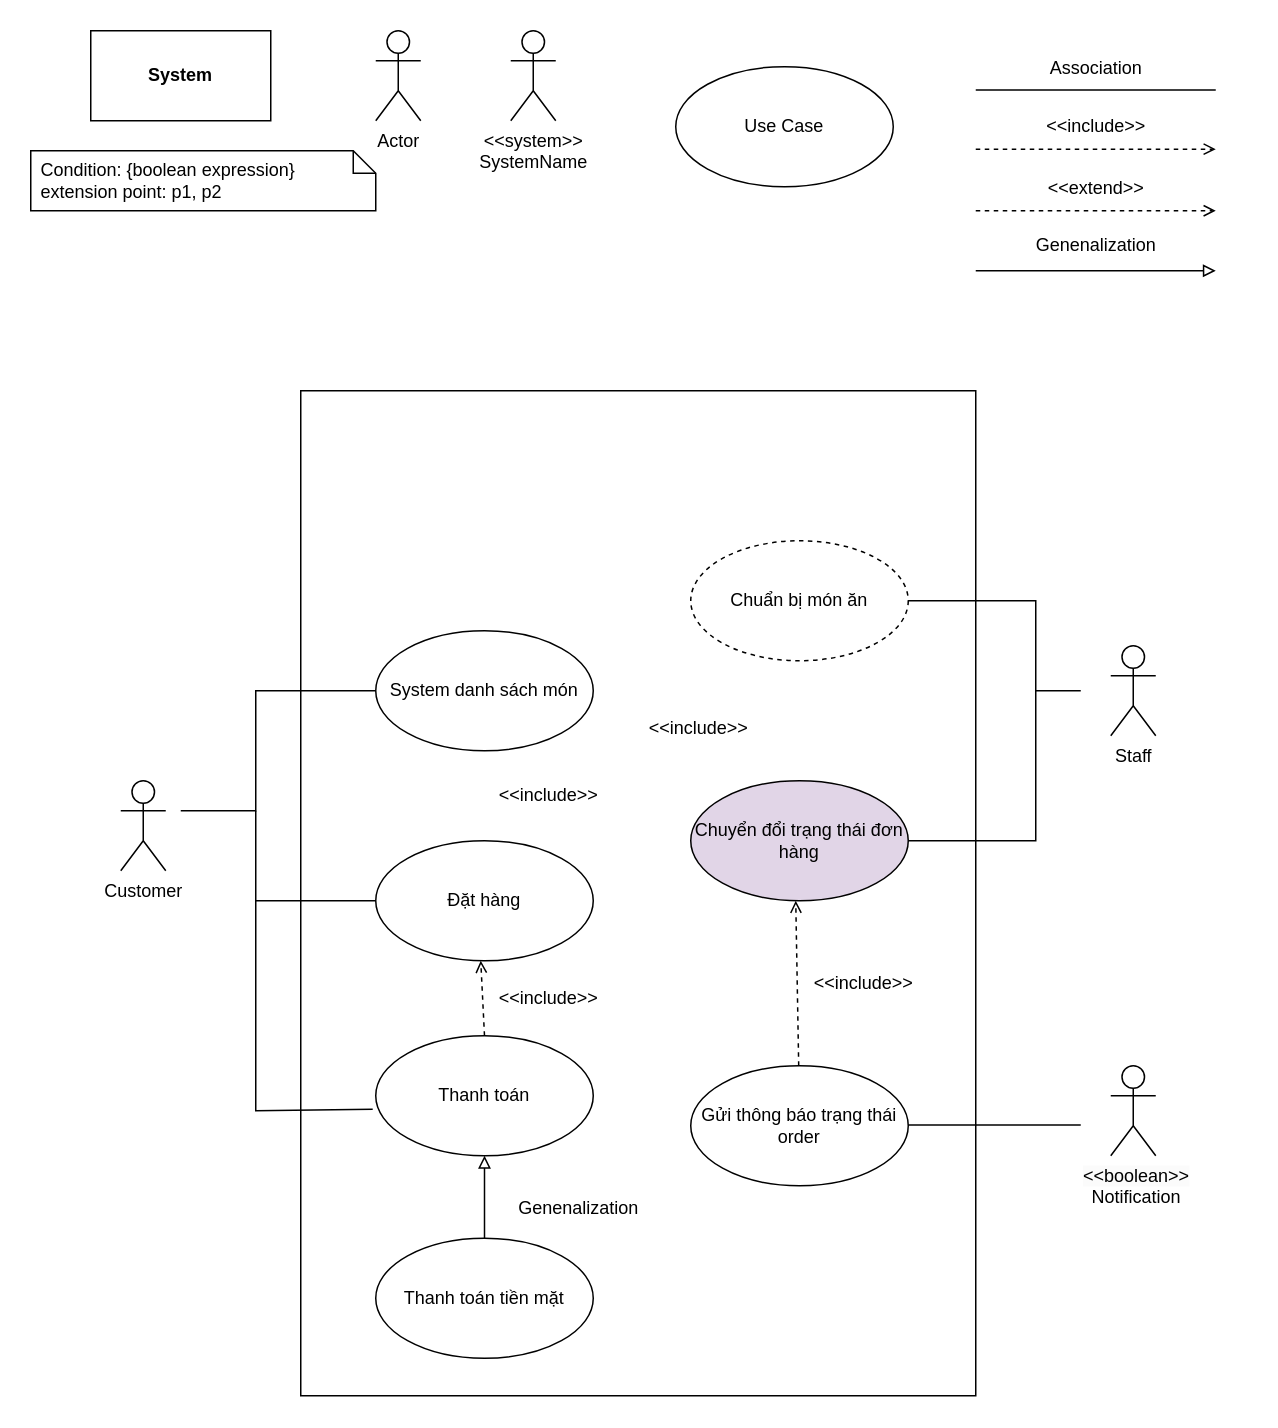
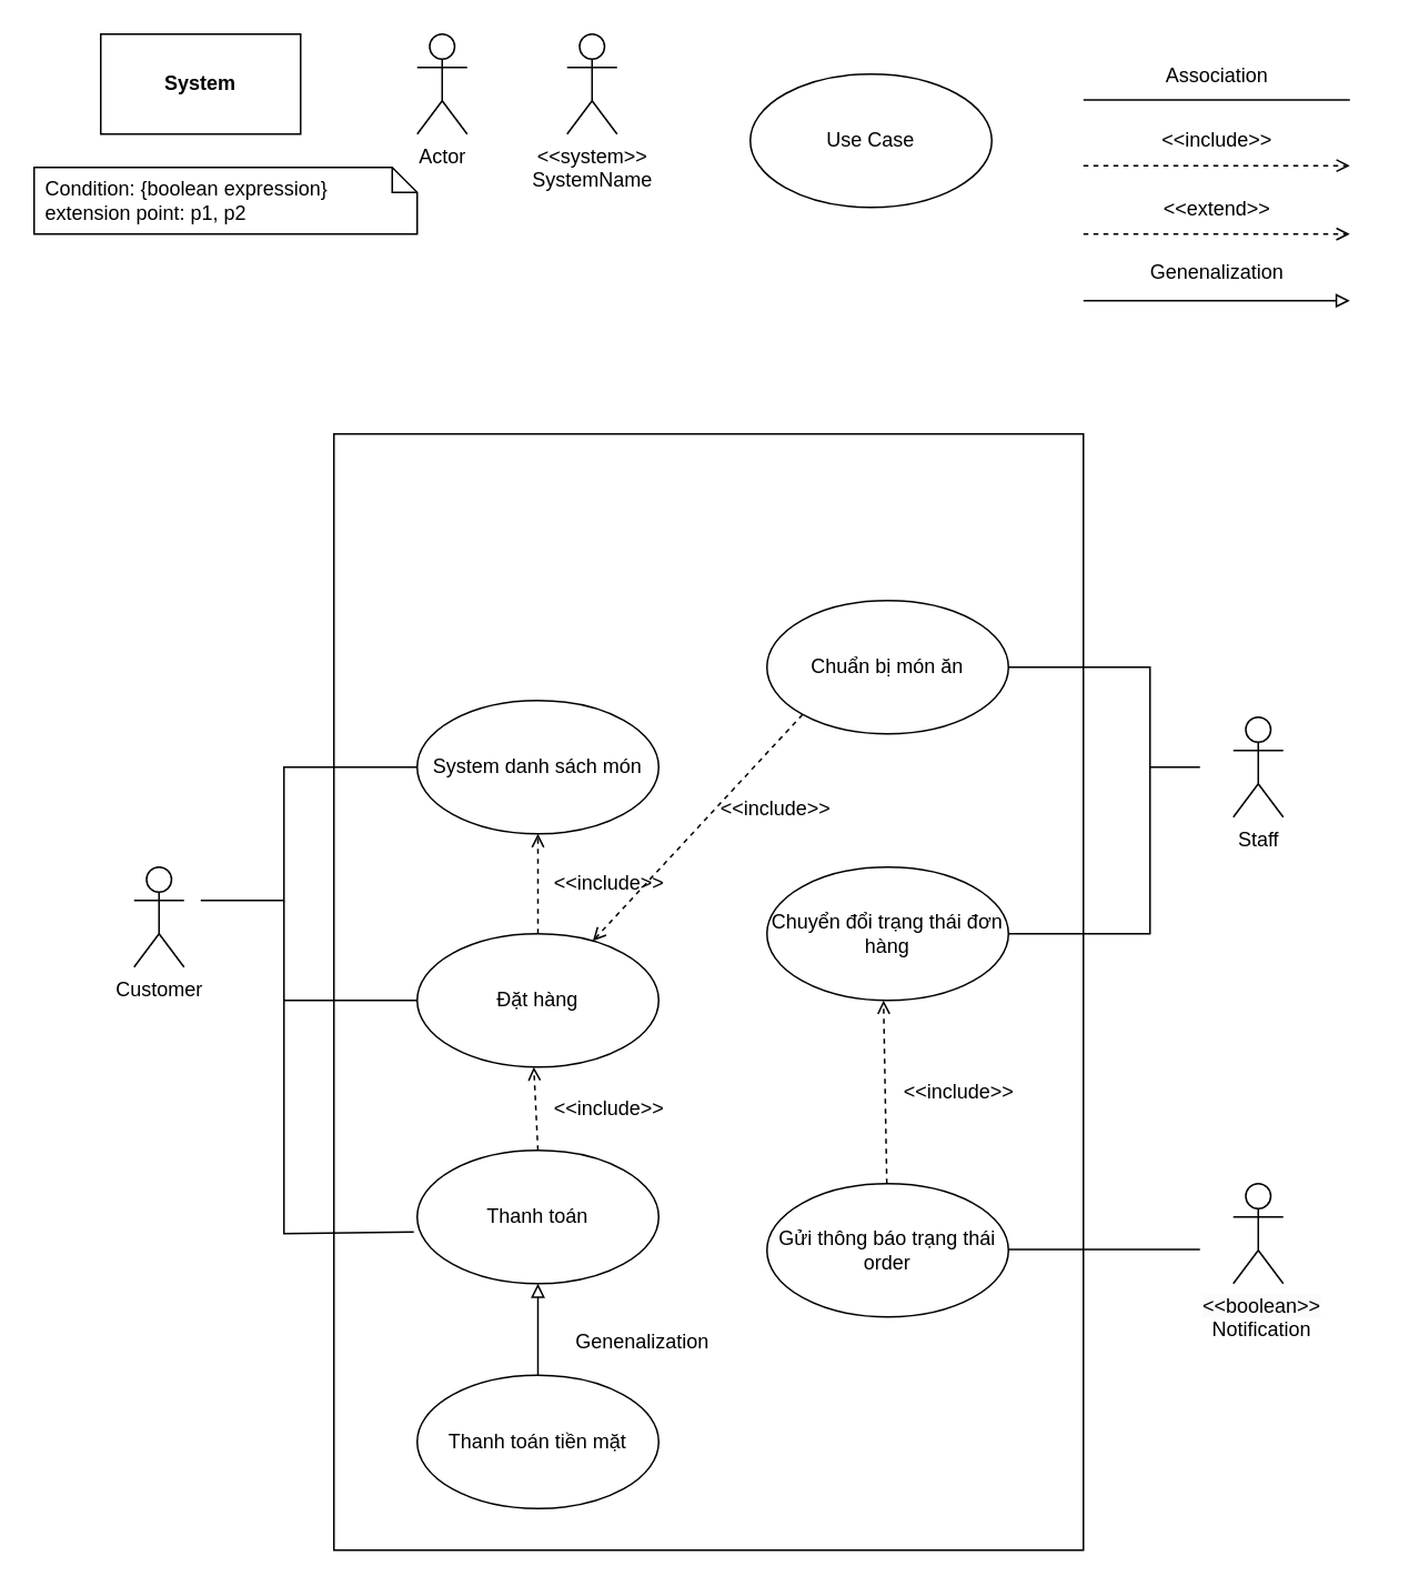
  <mxCell id="0" />
  <mxCell id="1" parent="0" />
  <mxCell id="2" value="&lt;b&gt;System&lt;/b&gt;" style="rounded=0;whiteSpace=wrap;html=1;" parent="1" vertex="1"><mxGeometry x="60" y="20" width="120" height="60" as="geometry" /></mxCell>
  <mxCell id="3" value="Actor" style="shape=umlActor;verticalLabelPosition=bottom;verticalAlign=top;html=1;outlineConnect=0;" parent="1" vertex="1"><mxGeometry x="250" y="20" width="30" height="60" as="geometry" /></mxCell>
  <mxCell id="4" value="&amp;lt;&amp;lt;system&amp;gt;&amp;gt;&lt;br&gt;SystemName" style="shape=umlActor;verticalLabelPosition=bottom;verticalAlign=top;html=1;outlineConnect=0;" parent="1" vertex="1"><mxGeometry x="340" y="20" width="30" height="60" as="geometry" /></mxCell>
  <mxCell id="5" value="Use Case" style="ellipse;whiteSpace=wrap;html=1;" parent="1" vertex="1"><mxGeometry x="450" y="43.95" width="145" height="80" as="geometry" /></mxCell>
  <mxCell id="6" value="Condition: {boolean expression}&#10;extension point: p1, p2" style="shape=note;size=15;spacingLeft=5;align=left;whiteSpace=wrap;" parent="1" vertex="1"><mxGeometry x="20" y="100" width="230" height="40" as="geometry" /></mxCell>
  <mxCell id="7" value="" style="endArrow=block;endFill=0;html=1;rounded=0;" parent="1" edge="1"><mxGeometry width="160" relative="1" as="geometry"><mxPoint x="650" y="180" as="sourcePoint" /><mxPoint x="810" y="180" as="targetPoint" /></mxGeometry></mxCell>
  <mxCell id="8" value="Genenalization" style="text;html=1;align=center;verticalAlign=middle;resizable=0;points=[];autosize=1;strokeColor=none;fillColor=none;" parent="1" vertex="1"><mxGeometry x="680" y="148" width="100" height="30" as="geometry" /></mxCell>
  <mxCell id="9" value="" style="endArrow=open;endFill=0;html=1;rounded=0;dashed=1;" parent="1" edge="1"><mxGeometry width="160" relative="1" as="geometry"><mxPoint x="650" y="140" as="sourcePoint" /><mxPoint x="810" y="140" as="targetPoint" /></mxGeometry></mxCell>
  <mxCell id="10" value="&amp;lt;&amp;lt;extend&amp;gt;&amp;gt;" style="text;html=1;align=center;verticalAlign=middle;resizable=0;points=[];autosize=1;strokeColor=none;fillColor=none;dashed=1;" parent="1" vertex="1"><mxGeometry x="685" y="110" width="90" height="30" as="geometry" /></mxCell>
  <mxCell id="11" value="" style="endArrow=open;endFill=0;html=1;rounded=0;dashed=1;" parent="1" edge="1"><mxGeometry width="160" relative="1" as="geometry"><mxPoint x="650" y="98.95" as="sourcePoint" /><mxPoint x="810" y="98.95" as="targetPoint" /></mxGeometry></mxCell>
  <mxCell id="12" value="&amp;lt;&amp;lt;include&amp;gt;&amp;gt;" style="text;html=1;align=center;verticalAlign=middle;resizable=0;points=[];autosize=1;strokeColor=none;fillColor=none;dashed=1;" parent="1" vertex="1"><mxGeometry x="685" y="68.95" width="90" height="30" as="geometry" /></mxCell>
  <mxCell id="13" value="" style="endArrow=none;endFill=0;html=1;rounded=0;" parent="1" edge="1"><mxGeometry width="160" relative="1" as="geometry"><mxPoint x="650" y="59.47" as="sourcePoint" /><mxPoint x="810" y="59.47" as="targetPoint" /></mxGeometry></mxCell>
  <mxCell id="14" value="Association" style="text;html=1;align=center;verticalAlign=middle;resizable=0;points=[];autosize=1;strokeColor=none;fillColor=none;" parent="1" vertex="1"><mxGeometry x="690" y="30" width="80" height="30" as="geometry" /></mxCell>
  <mxCell id="15" value="" style="rounded=0;whiteSpace=wrap;html=1;" parent="1" vertex="1"><mxGeometry x="200" y="260" width="450" height="670" as="geometry" /></mxCell>
  <mxCell id="16" value="Customer" style="shape=umlActor;verticalLabelPosition=bottom;verticalAlign=top;html=1;outlineConnect=0;" parent="1" vertex="1"><mxGeometry x="80" y="520" width="30" height="60" as="geometry" /></mxCell>
+ <mxCell id="17" value="" style="edgeStyle=orthogonalEdgeStyle;rounded=0;orthogonalLoop=1;jettySize=auto;html=1;dashed=1;endArrow=open;endFill=0;" edge="1" parent="1" source="18" target="20"><mxGeometry relative="1" as="geometry" /></mxCell>
  <mxCell id="18" value="Đặt hàng" style="ellipse;whiteSpace=wrap;html=1;" parent="1" vertex="1"><mxGeometry x="250" y="560" width="145" height="80" as="geometry" /></mxCell>
  <mxCell id="19" value="Thanh toán" style="ellipse;whiteSpace=wrap;html=1;" parent="1" vertex="1"><mxGeometry x="250" y="690" width="145" height="80" as="geometry" /></mxCell>
  <mxCell id="20" value="System danh sách món" style="ellipse;whiteSpace=wrap;html=1;" parent="1" vertex="1"><mxGeometry x="250" y="420" width="145" height="80" as="geometry" /></mxCell>
- <mxCell id="21" value="Chuẩn bị món ăn" style="ellipse;whiteSpace=wrap;html=1;dashed=1;" parent="1" vertex="1"><mxGeometry x="460" y="360" width="145" height="80" as="geometry" /></mxCell>
- <mxCell id="22" value="Chuyển đổi trạng thái đơn hàng" style="ellipse;whiteSpace=wrap;html=1;fillColor=#e1d5e7;" parent="1" vertex="1"><mxGeometry x="460" y="520" width="145" height="80" as="geometry" /></mxCell>
+ <mxCell id="21" value="Chuẩn bị món ăn" style="ellipse;whiteSpace=wrap;html=1;" parent="1" vertex="1"><mxGeometry x="460" y="360" width="145" height="80" as="geometry" /></mxCell>
+ <mxCell id="22" value="Chuyển đổi trạng thái đơn hàng" style="ellipse;whiteSpace=wrap;html=1;" parent="1" vertex="1"><mxGeometry x="460" y="520" width="145" height="80" as="geometry" /></mxCell>
  <mxCell id="23" value="&lt;div&gt;&lt;br&gt;&lt;/div&gt;" style="shape=umlActor;verticalLabelPosition=bottom;verticalAlign=top;html=1;outlineConnect=0;" parent="1" vertex="1"><mxGeometry x="740" y="710" width="30" height="60" as="geometry" /></mxCell>
+ <mxCell id="24" value="" style="endArrow=open;endFill=0;html=1;rounded=0;dashed=1;exitX=0;exitY=1;exitDx=0;exitDy=0;" parent="1" source="21" target="18" edge="1"><mxGeometry width="160" relative="1" as="geometry"><mxPoint x="458" y="520" as="sourcePoint" /><mxPoint x="460" y="437.52" as="targetPoint" /></mxGeometry></mxCell>
  <mxCell id="25" value="" style="endArrow=none;endFill=0;html=1;rounded=0;entryX=1;entryY=0.5;entryDx=0;entryDy=0;" parent="1" target="21" edge="1"><mxGeometry width="160" relative="1" as="geometry"><mxPoint x="720" y="460" as="sourcePoint" /><mxPoint x="820" y="69.47" as="targetPoint" /><Array as="points"><mxPoint x="690" y="460" /><mxPoint x="690" y="400" /></Array></mxGeometry></mxCell>
  <mxCell id="26" value="" style="endArrow=none;endFill=0;html=1;rounded=0;exitX=1;exitY=0.5;exitDx=0;exitDy=0;" parent="1" source="22" edge="1"><mxGeometry width="160" relative="1" as="geometry"><mxPoint x="650" y="510" as="sourcePoint" /><mxPoint x="690" y="460" as="targetPoint" /><Array as="points"><mxPoint x="690" y="560" /></Array></mxGeometry></mxCell>
  <mxCell id="27" value="" style="edgeStyle=orthogonalEdgeStyle;rounded=0;orthogonalLoop=1;jettySize=auto;html=1;endArrow=block;endFill=0;" edge="1" parent="1" source="28" target="19"><mxGeometry relative="1" as="geometry" /></mxCell>
  <mxCell id="28" value="Thanh toán tiền mặt" style="ellipse;whiteSpace=wrap;html=1;" parent="1" vertex="1"><mxGeometry x="250" y="825" width="145" height="80" as="geometry" /></mxCell>
  <mxCell id="29" style="edgeStyle=orthogonalEdgeStyle;rounded=0;orthogonalLoop=1;jettySize=auto;html=1;exitX=0.5;exitY=1;exitDx=0;exitDy=0;" parent="1" source="28" target="28" edge="1"><mxGeometry relative="1" as="geometry" /></mxCell>
  <mxCell id="30" value="" style="endArrow=none;endFill=0;html=1;rounded=0;entryX=0;entryY=0.5;entryDx=0;entryDy=0;" parent="1" target="20" edge="1"><mxGeometry width="160" relative="1" as="geometry"><mxPoint x="120" y="540" as="sourcePoint" /><mxPoint x="250" y="479.5" as="targetPoint" /><Array as="points"><mxPoint x="170" y="540" /><mxPoint x="170" y="460" /></Array></mxGeometry></mxCell>
  <mxCell id="31" value="" style="endArrow=none;endFill=0;html=1;rounded=0;" parent="1" edge="1"><mxGeometry width="160" relative="1" as="geometry"><mxPoint x="170" y="540" as="sourcePoint" /><mxPoint x="250" y="600" as="targetPoint" /><Array as="points"><mxPoint x="170" y="600" /></Array></mxGeometry></mxCell>
  <mxCell id="32" value="" style="endArrow=none;html=1;rounded=0;entryX=-0.014;entryY=0.613;entryDx=0;entryDy=0;entryPerimeter=0;" parent="1" target="19" edge="1"><mxGeometry width="50" height="50" relative="1" as="geometry"><mxPoint x="170" y="600" as="sourcePoint" /><mxPoint x="460" y="590" as="targetPoint" /><Array as="points"><mxPoint x="170" y="740" /></Array></mxGeometry></mxCell>
  <mxCell id="33" value="&amp;lt;&amp;lt;include&amp;gt;&amp;gt;" style="text;html=1;align=center;verticalAlign=middle;resizable=0;points=[];autosize=1;strokeColor=none;fillColor=none;dashed=1;" vertex="1" parent="1"><mxGeometry x="320" y="515" width="90" height="30" as="geometry" /></mxCell>
  <mxCell id="34" value="" style="endArrow=open;endFill=0;html=1;rounded=0;dashed=1;exitX=0.5;exitY=0;exitDx=0;exitDy=0;" edge="1" parent="1" source="19"><mxGeometry width="160" relative="1" as="geometry"><mxPoint x="320" y="700" as="sourcePoint" /><mxPoint x="320" y="640" as="targetPoint" /></mxGeometry></mxCell>
  <mxCell id="35" value="&amp;lt;&amp;lt;include&amp;gt;&amp;gt;" style="text;html=1;align=center;verticalAlign=middle;resizable=0;points=[];autosize=1;strokeColor=none;fillColor=none;dashed=1;" vertex="1" parent="1"><mxGeometry x="320" y="650" width="90" height="30" as="geometry" /></mxCell>
  <mxCell id="36" value="Genenalization" style="text;html=1;align=center;verticalAlign=middle;resizable=0;points=[];autosize=1;strokeColor=none;fillColor=none;" vertex="1" parent="1"><mxGeometry x="335" y="790" width="100" height="30" as="geometry" /></mxCell>
  <mxCell id="37" value="&amp;lt;&amp;lt;include&amp;gt;&amp;gt;" style="text;html=1;align=center;verticalAlign=middle;resizable=0;points=[];autosize=1;strokeColor=none;fillColor=none;dashed=1;" vertex="1" parent="1"><mxGeometry x="420" y="470" width="90" height="30" as="geometry" /></mxCell>
  <mxCell id="38" value="Staff&lt;div&gt;&lt;br&gt;&lt;/div&gt;" style="shape=umlActor;verticalLabelPosition=bottom;verticalAlign=top;html=1;outlineConnect=0;" vertex="1" parent="1"><mxGeometry x="740" y="430" width="30" height="60" as="geometry" /></mxCell>
  <mxCell id="39" value="&lt;span style=&quot;color: rgb(0, 0, 0); font-family: Helvetica; font-size: 12px; font-style: normal; font-variant-ligatures: normal; font-variant-caps: normal; font-weight: 400; letter-spacing: normal; orphans: 2; text-align: center; text-indent: 0px; text-transform: none; widows: 2; word-spacing: 0px; -webkit-text-stroke-width: 0px; white-space: nowrap; background-color: rgb(251, 251, 251); text-decoration-thickness: initial; text-decoration-style: initial; text-decoration-color: initial; display: inline !important; float: none;&quot;&gt;&amp;lt;&amp;lt;boolean&amp;gt;&amp;gt;&lt;/span&gt;&lt;br style=&quot;forced-color-adjust: none; color: rgb(0, 0, 0); font-family: Helvetica; font-size: 12px; font-style: normal; font-variant-ligatures: normal; font-variant-caps: normal; font-weight: 400; letter-spacing: normal; orphans: 2; text-align: center; text-indent: 0px; text-transform: none; widows: 2; word-spacing: 0px; -webkit-text-stroke-width: 0px; white-space: nowrap; background-color: rgb(251, 251, 251); text-decoration-thickness: initial; text-decoration-style: initial; text-decoration-color: initial;&quot;&gt;&lt;div style=&quot;text-align: center;&quot;&gt;&lt;span style=&quot;background-color: initial; text-wrap: nowrap;&quot;&gt;Notification&lt;/span&gt;&lt;/div&gt;" style="text;whiteSpace=wrap;html=1;" vertex="1" parent="1"><mxGeometry x="720" y="770" width="110" height="50" as="geometry" /></mxCell>
  <mxCell id="40" value="Gửi thông báo trạng thái order" style="ellipse;whiteSpace=wrap;html=1;" vertex="1" parent="1"><mxGeometry x="460" y="710" width="145" height="80" as="geometry" /></mxCell>
  <mxCell id="41" value="" style="endArrow=none;endFill=0;html=1;rounded=0;exitX=1;exitY=0.5;exitDx=0;exitDy=0;" edge="1" parent="1"><mxGeometry width="160" relative="1" as="geometry"><mxPoint x="605" y="749.44" as="sourcePoint" /><mxPoint x="720" y="749.44" as="targetPoint" /><Array as="points"><mxPoint x="690" y="749.44" /></Array></mxGeometry></mxCell>
  <mxCell id="42" value="" style="endArrow=open;endFill=0;html=1;rounded=0;dashed=1;" edge="1" parent="1" source="40"><mxGeometry width="160" relative="1" as="geometry"><mxPoint x="533" y="720" as="sourcePoint" /><mxPoint x="530" y="600" as="targetPoint" /></mxGeometry></mxCell>
  <mxCell id="43" value="&amp;lt;&amp;lt;include&amp;gt;&amp;gt;" style="text;html=1;align=center;verticalAlign=middle;resizable=0;points=[];autosize=1;strokeColor=none;fillColor=none;dashed=1;" vertex="1" parent="1"><mxGeometry x="530" y="640" width="90" height="30" as="geometry" /></mxCell>
